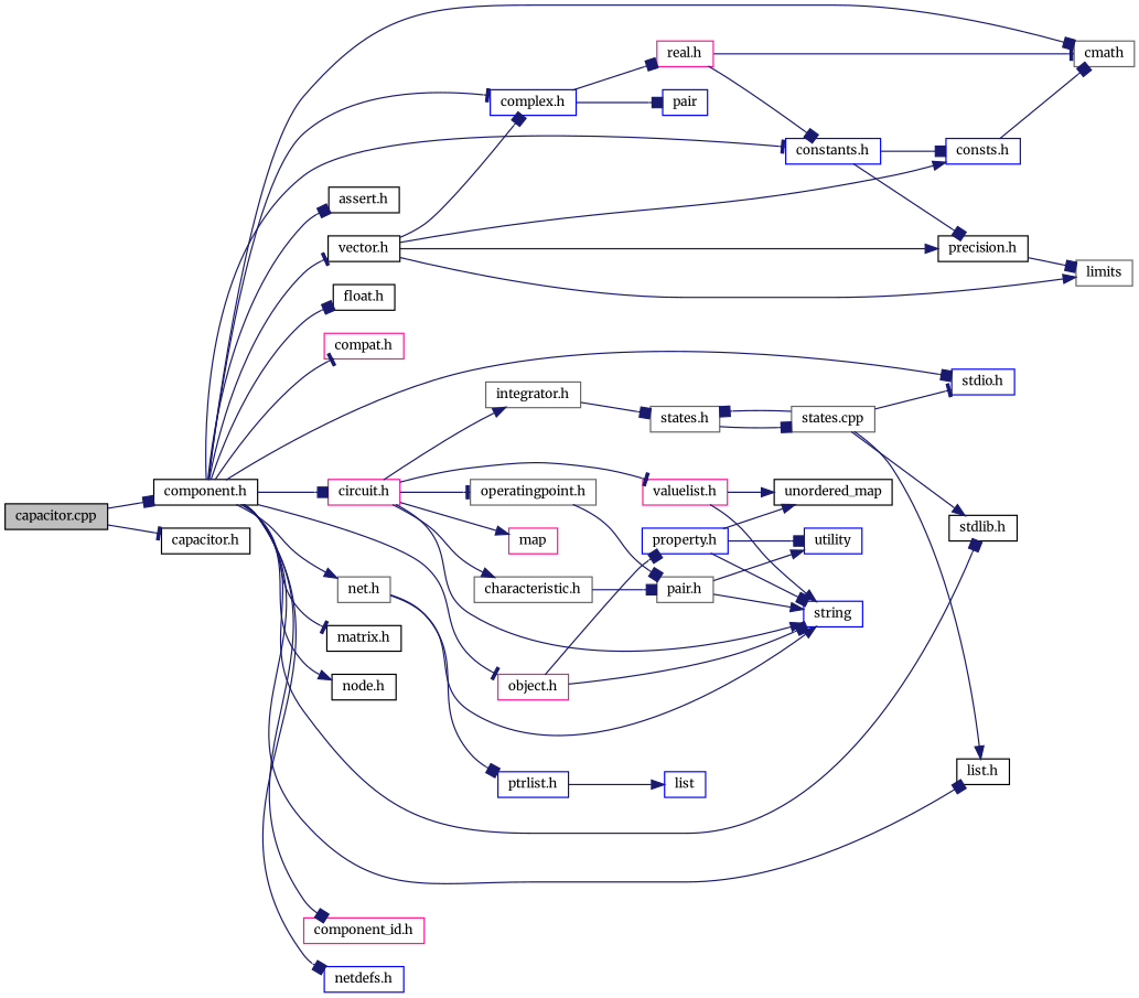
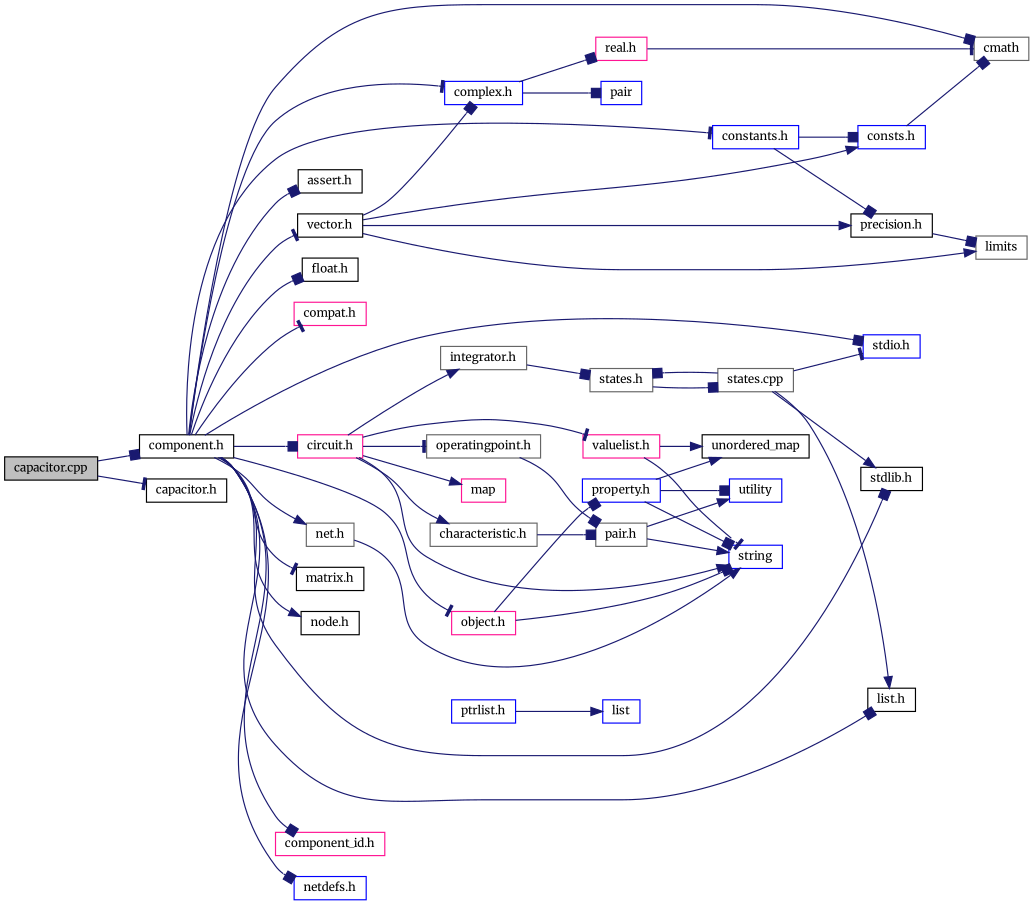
  digraph {
    fontname=Merriweather
    rankdir=LR
    node [color=black fillcolor=white fontname=Merriweather fontsize=10 shape=record style=filled]
    edge [arrowhead=box color=midnightblue fontname=Merriweather fontsize=10 labelfontname=Helvetica labelfontsize=10 style=solid]
    n1 [fillcolor=grey75 fontcolor=black height=0.2 label="capacitor.cpp" width=0.4]
    n2 [height=0.2 label="component.h" width=0.4]
    n3 [height=0.2 label="capacitor.h" width=0.4]
    n4 [color=blue height=0.2 label="stdio.h" width=0.4]
    n5 [height=0.2 label="stdlib.h" width=0.4]
    n6 [height=0.2 label="list.h" width=0.4]
    n7 [height=0.2 label="assert.h" width=0.4]
    n8 [color=gray40 height=0.2 label=cmath width=0.4]
    n9 [height=0.2 label="float.h" width=0.4]
    n10 [color=deeppink height=0.2 label="compat.h" width=0.4]
    n11 [color=blue height=0.2 label="complex.h" width=0.4]
    n12 [color=blue height=0.2 label="constants.h" width=0.4]
    n13 [color=deeppink height=0.2 label="object.h" width=0.4]
    n14 [height=0.2 label="vector.h" width=0.4]
    n15 [height=0.2 label="matrix.h" width=0.4]
    n16 [height=0.2 label="node.h" width=0.4]
    n17 [color=gray40 height=0.2 label="net.h" width=0.4]
    n18 [color=deeppink height=0.2 label="circuit.h" width=0.4]
    n19 [color=deeppink height=0.2 label="component_id.h" width=0.4]
    n20 [color=blue height=0.2 label="netdefs.h" width=0.4]
    n21 [color=blue height=0.2 label=pair width=0.4]
    n22 [color=deeppink height=0.2 label="real.h" width=0.4]
    n23 [color=blue height=0.2 label="consts.h" width=0.4]
    n24 [height=0.2 label="precision.h" width=0.4]
    n25 [color=blue height=0.2 label=string width=0.4]
    n26 [color=blue height=0.2 label="property.h" width=0.4]
    n27 [color=gray40 height=0.2 label=limits width=0.4]
    n28 [color=blue height=0.2 label="ptrlist.h" width=0.4]
    n29 [color=gray40 height=0.2 label="characteristic.h" width=0.4]
    n30 [color=gray40 height=0.2 label="operatingpoint.h" width=0.4]
    n31 [color=deeppink height=0.2 label=map width=0.4]
    n32 [color=gray40 height=0.2 label="integrator.h" width=0.4]
    n33 [color=deeppink height=0.2 label="valuelist.h" width=0.4]
    n34 [height=0.2 label=unordered_map width=0.4]
    n35 [color=blue height=0.2 label=utility width=0.4]
    n36 [color=blue height=0.2 label=list width=0.4]
    n37 [color=gray40 height=0.2 label="pair.h" width=0.4]
    n38 [color=gray40 height=0.2 label="states.h" width=0.4]
    n39 [color=gray40 height=0.2 label="states.cpp" width=0.4]
    n1 -> n2
    n1 -> n3 [arrowhead=tee]
    n2 -> n4
    n2 -> n5
    n2 -> n6
    n2 -> n7
    n2 -> n8
    n2 -> n9
    n2 -> n10 [arrowhead=tee]
    n2 -> n11 [arrowhead=tee]
    n2 -> n12 [arrowhead=tee]
    n2 -> n13 [arrowhead=tee]
    n2 -> n14 [arrowhead=tee]
    n2 -> n15 [arrowhead=tee]
    n2 -> n16 [arrowhead=normal]
    n2 -> n17 [arrowhead=normal]
    n2 -> n18
    n2 -> n19
    n2 -> n20
    n11 -> n21
    n11 -> n22
    n12 -> n23
    n12 -> n24
    n13 -> n25
    n13 -> n26
    n14 -> n11
    n14 -> n23 [arrowhead=normal]
    n14 -> n24 [arrowhead=normal]
    n14 -> n27 [arrowhead=normal]
    n17 -> n25 [arrowhead=normal]
-   n17 -> n28
    n18 -> n25 [arrowhead=normal]
    n18 -> n29 [arrowhead=normal]
    n18 -> n30 [arrowhead=tee]
    n18 -> n31 [arrowhead=normal]
    n18 -> n32 [arrowhead=normal]
    n18 -> n33 [arrowhead=tee]
    n22 -> n8 [arrowhead=tee]
-   n22 -> n12
    n23 -> n8
    n24 -> n27
    n26 -> n25
    n26 -> n34 [arrowhead=normal]
    n26 -> n35
    n28 -> n36 [arrowhead=normal]
    n29 -> n37
    n30 -> n37
    n32 -> n38
-   n33 -> n25 [arrowhead=normal]
+   n33 -> n25 [arrowhead=tee]
    n33 -> n34 [arrowhead=normal]
    n37 -> n25 [arrowhead=normal]
    n37 -> n35 [arrowhead=normal]
    n38 -> n39
    n39 -> n4 [arrowhead=tee]
    n39 -> n5 [arrowhead=normal]
    n39 -> n6 [arrowhead=normal]
    n39 -> n38
  }
